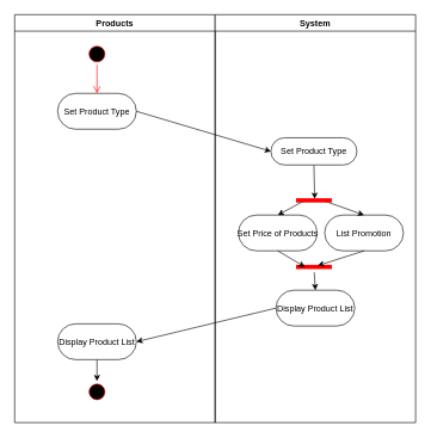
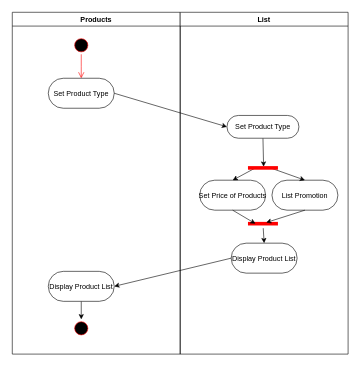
  <mxCell id="0" />
  <mxCell id="1" parent="0" />
  <mxCell id="2" value="Products" style="swimlane;whiteSpace=wrap" parent="1" vertex="1"><mxGeometry x="20" y="20" width="280" height="570" as="geometry" /></mxCell>
  <mxCell id="3" value="" style="ellipse;shape=startState;fillColor=#000000;strokeColor=#ff0000;" parent="2" vertex="1"><mxGeometry x="100" y="40" width="30" height="30" as="geometry" /></mxCell>
  <mxCell id="4" value="" style="edgeStyle=elbowEdgeStyle;elbow=horizontal;verticalAlign=bottom;endArrow=open;endSize=8;strokeColor=#FF0000;endFill=1;rounded=0" parent="2" source="3" target="5" edge="1"><mxGeometry x="100" y="40" as="geometry"><mxPoint x="115" y="110" as="targetPoint" /></mxGeometry></mxCell>
  <mxCell id="5" value="Set Product Type" style="rounded=1;arcSize=50;" parent="2" vertex="1"><mxGeometry x="60" y="110" width="110" height="50" as="geometry" /></mxCell>
  <mxCell id="6" value="" style="ellipse;shape=startState;fillColor=#000000;strokeColor=#ff0000;" parent="2" vertex="1"><mxGeometry x="100" y="512" width="30" height="30" as="geometry" /></mxCell>
  <mxCell id="7" style="edgeStyle=none;rounded=0;orthogonalLoop=1;jettySize=auto;html=1;exitX=0.5;exitY=1;exitDx=0;exitDy=0;entryX=0.5;entryY=0;entryDx=0;entryDy=0;startArrow=none;startFill=0;endArrow=classic;endFill=1;" edge="1" parent="2" source="8" target="6"><mxGeometry relative="1" as="geometry" /></mxCell>
  <mxCell id="8" value="Display Product List" style="rounded=1;arcSize=50;" vertex="1" parent="2"><mxGeometry x="60" y="432" width="110" height="50" as="geometry" /></mxCell>
- <mxCell id="9" value="System" style="swimlane;whiteSpace=wrap" parent="1" vertex="1"><mxGeometry x="300" y="20" width="280" height="570" as="geometry" /></mxCell>
+ <mxCell id="9" value="List" style="swimlane;whiteSpace=wrap" parent="1" vertex="1"><mxGeometry x="300" y="20" width="280" height="570" as="geometry" /></mxCell>
  <mxCell id="10" value="Set Price of Products" style="rounded=1;arcSize=50;" parent="9" vertex="1"><mxGeometry x="32.5" y="280" width="110" height="50" as="geometry" /></mxCell>
  <mxCell id="11" value="List Promotion" style="rounded=1;arcSize=50;" parent="9" vertex="1"><mxGeometry x="153" y="280" width="110" height="50" as="geometry" /></mxCell>
  <mxCell id="12" style="edgeStyle=none;rounded=0;orthogonalLoop=1;jettySize=auto;html=1;exitX=0.75;exitY=0.5;exitDx=0;exitDy=0;exitPerimeter=0;entryX=0.5;entryY=0;entryDx=0;entryDy=0;" edge="1" parent="9" source="14" target="10"><mxGeometry relative="1" as="geometry" /></mxCell>
  <mxCell id="13" style="edgeStyle=none;rounded=0;orthogonalLoop=1;jettySize=auto;html=1;exitX=0.25;exitY=0.5;exitDx=0;exitDy=0;exitPerimeter=0;entryX=0.5;entryY=0;entryDx=0;entryDy=0;" edge="1" parent="9" source="14" target="11"><mxGeometry relative="1" as="geometry" /></mxCell>
  <mxCell id="14" value="" style="shape=line;strokeWidth=6;strokeColor=#ff0000;rotation=-180;" parent="9" vertex="1"><mxGeometry x="113" y="252" width="50" height="15" as="geometry" /></mxCell>
  <mxCell id="15" style="edgeStyle=none;rounded=0;orthogonalLoop=1;jettySize=auto;html=1;exitX=0.5;exitY=0;exitDx=0;exitDy=0;startArrow=classic;startFill=1;endArrow=none;endFill=0;" edge="1" parent="9" source="16" target="19"><mxGeometry relative="1" as="geometry" /></mxCell>
  <mxCell id="16" value="Display Product List" style="rounded=1;arcSize=50;" parent="9" vertex="1"><mxGeometry x="85" y="385" width="110" height="50" as="geometry" /></mxCell>
  <mxCell id="17" style="edgeStyle=none;rounded=0;orthogonalLoop=1;jettySize=auto;html=1;exitX=0.5;exitY=1;exitDx=0;exitDy=0;entryX=0.478;entryY=0.64;entryDx=0;entryDy=0;entryPerimeter=0;" edge="1" parent="9" source="18" target="14"><mxGeometry relative="1" as="geometry" /></mxCell>
  <mxCell id="18" value="Set Product Type" style="rounded=1;whiteSpace=wrap;html=1;arcSize=50;" vertex="1" parent="9"><mxGeometry x="78" y="172" width="120" height="38" as="geometry" /></mxCell>
  <mxCell id="19" value="" style="shape=line;strokeWidth=6;strokeColor=#ff0000;rotation=-180;" vertex="1" parent="9"><mxGeometry x="113" y="345" width="50" height="15" as="geometry" /></mxCell>
  <mxCell id="20" style="edgeStyle=none;rounded=0;orthogonalLoop=1;jettySize=auto;html=1;exitX=0.5;exitY=1;exitDx=0;exitDy=0;entryX=0.75;entryY=0.5;entryDx=0;entryDy=0;entryPerimeter=0;" edge="1" parent="9" source="10" target="19"><mxGeometry relative="1" as="geometry"><mxPoint x="135" y="320" as="targetPoint" /></mxGeometry></mxCell>
  <mxCell id="21" style="edgeStyle=none;rounded=0;orthogonalLoop=1;jettySize=auto;html=1;exitX=0.5;exitY=1;exitDx=0;exitDy=0;entryX=0.392;entryY=0.627;entryDx=0;entryDy=0;entryPerimeter=0;" edge="1" parent="9" source="11" target="19"><mxGeometry relative="1" as="geometry"><mxPoint x="145" y="320" as="targetPoint" /></mxGeometry></mxCell>
  <mxCell id="22" style="rounded=0;orthogonalLoop=1;jettySize=auto;html=1;exitX=1;exitY=0.5;exitDx=0;exitDy=0;entryX=0;entryY=0.5;entryDx=0;entryDy=0;" edge="1" parent="1" source="5" target="18"><mxGeometry relative="1" as="geometry" /></mxCell>
  <mxCell id="23" style="edgeStyle=none;rounded=0;orthogonalLoop=1;jettySize=auto;html=1;exitX=0;exitY=0.5;exitDx=0;exitDy=0;entryX=1;entryY=0.5;entryDx=0;entryDy=0;startArrow=none;startFill=0;endArrow=classic;endFill=1;" edge="1" parent="1" source="16" target="8"><mxGeometry relative="1" as="geometry" /></mxCell>
